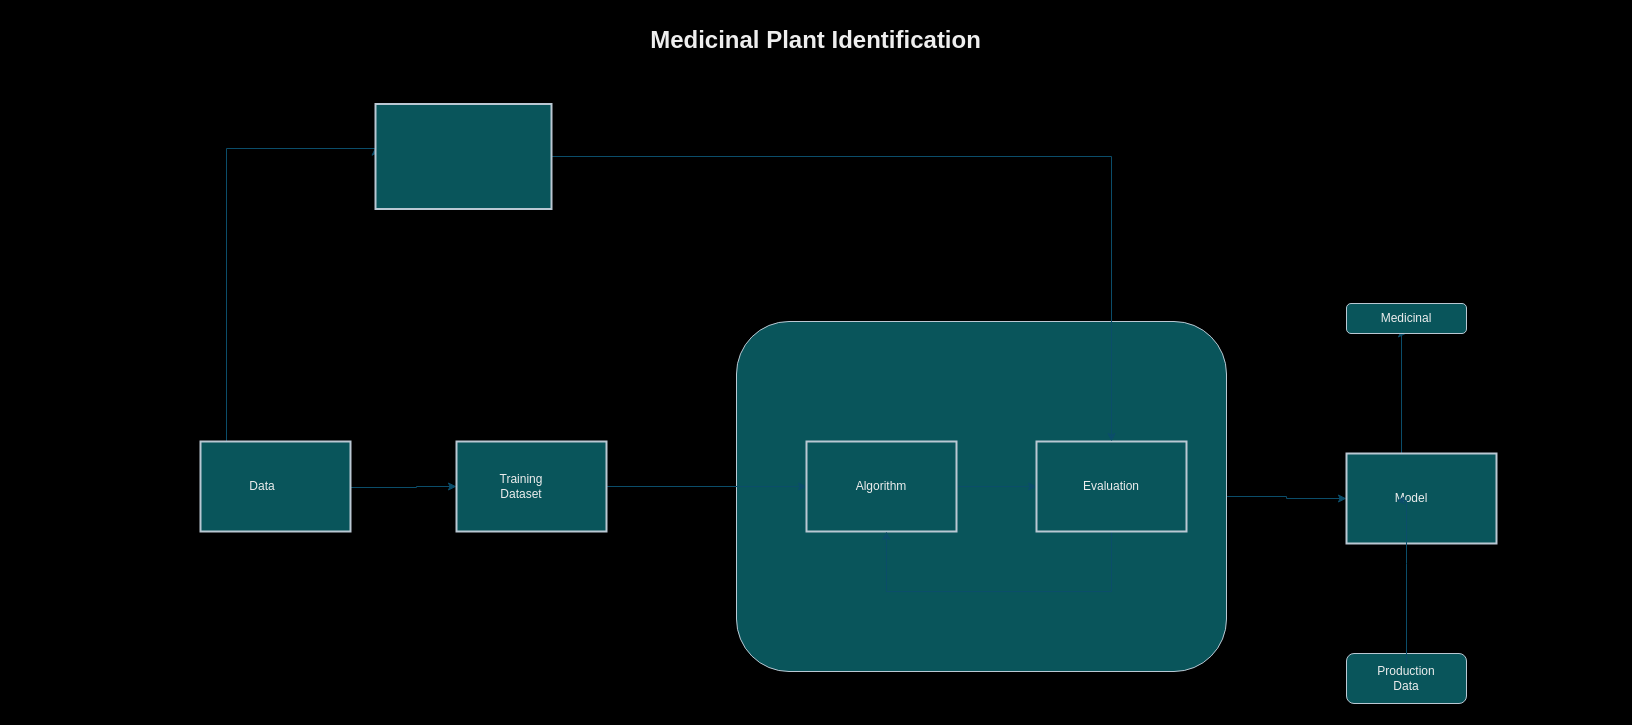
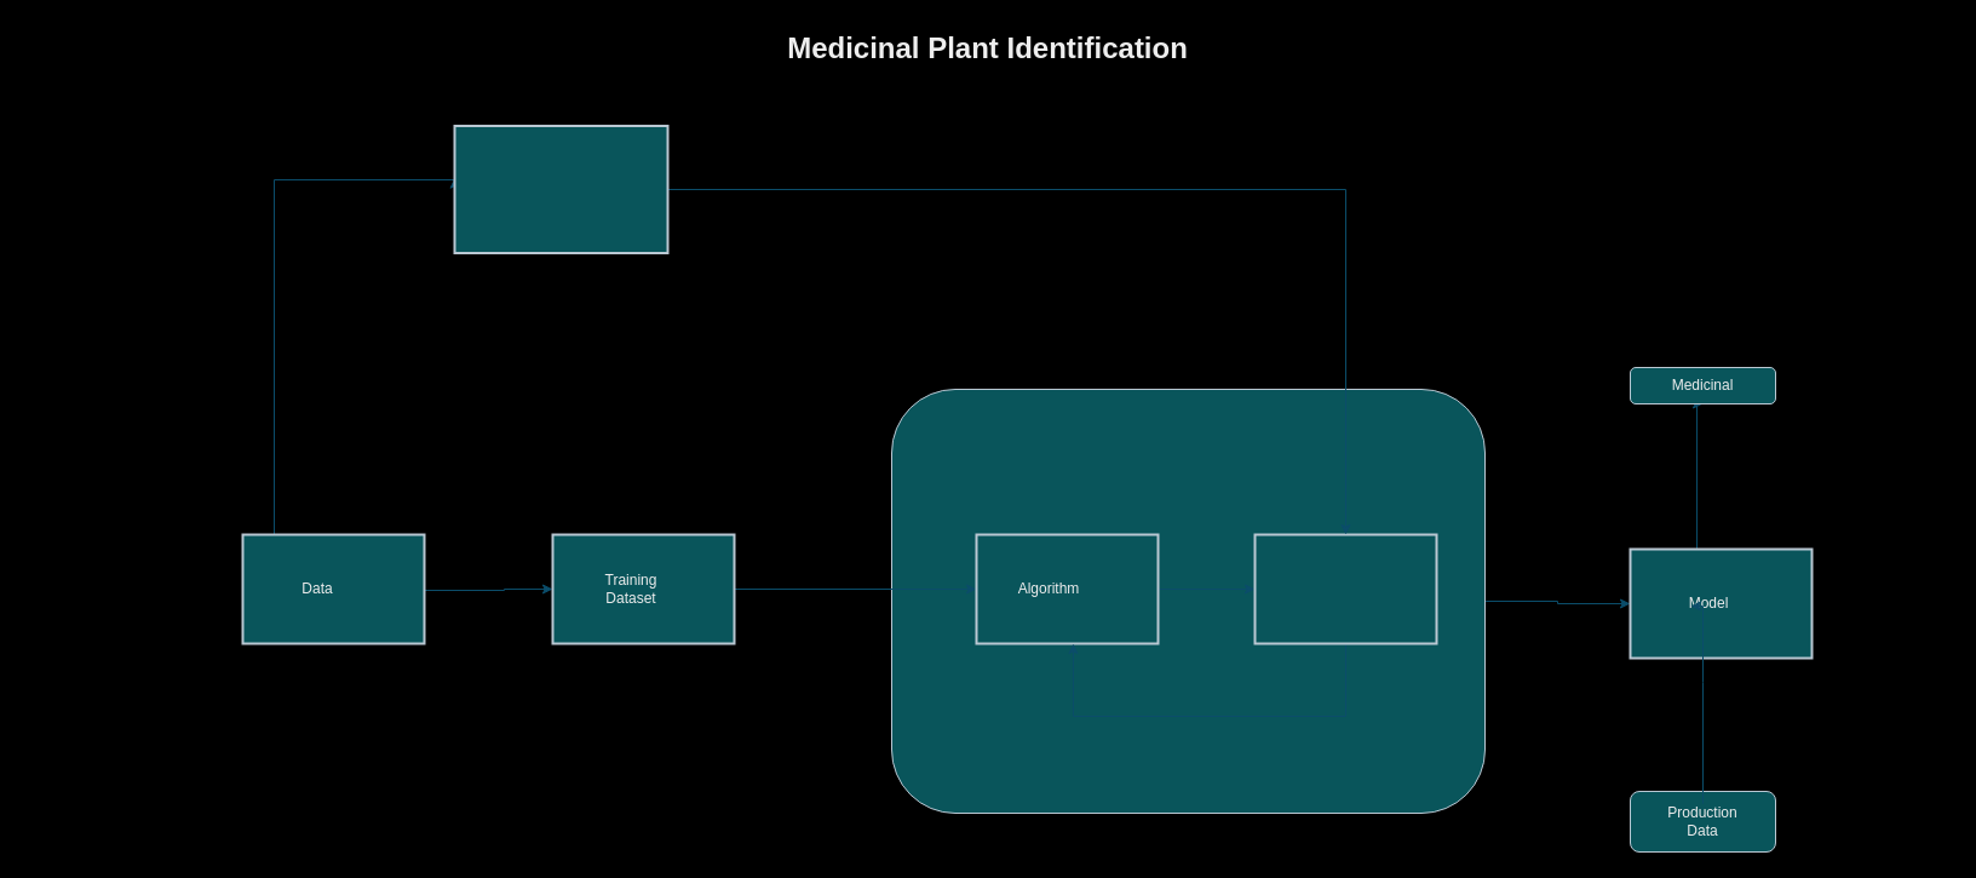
  <mxCell id="0" style=";html=1;" />
  <mxCell id="1" style=";html=1;" parent="0" />
  <mxCell id="2" style="edgeStyle=orthogonalEdgeStyle;rounded=0;orthogonalLoop=1;jettySize=auto;html=1;entryX=0;entryY=0.5;entryDx=0;entryDy=0;labelBackgroundColor=none;strokeColor=#0B4D6A;fontColor=default;" parent="1" source="3" target="21" edge="1"><mxGeometry relative="1" as="geometry"><Array as="points"><mxPoint x="1286" y="496" /><mxPoint x="1286" y="498" /></Array></mxGeometry></mxCell>
  <mxCell id="3" value="" style="rounded=1;whiteSpace=wrap;html=1;labelBackgroundColor=none;fillColor=#09555B;strokeColor=#BAC8D3;fontColor=#EEEEEE;" parent="1" vertex="1"><mxGeometry x="736" y="321" width="490" height="350" as="geometry" /></mxCell>
  <mxCell id="4" style="edgeStyle=orthogonalEdgeStyle;rounded=0;orthogonalLoop=1;jettySize=auto;html=1;labelBackgroundColor=none;strokeColor=#0B4D6A;fontColor=default;entryX=0;entryY=0.5;entryDx=0;entryDy=0;" parent="1" source="6" edge="1" target="10"><mxGeometry relative="1" as="geometry"><mxPoint x="416" y="486" as="targetPoint" /><Array as="points"><mxPoint x="416" y="487" /></Array></mxGeometry></mxCell>
  <mxCell id="5" style="edgeStyle=orthogonalEdgeStyle;rounded=0;orthogonalLoop=1;jettySize=auto;html=1;entryX=0;entryY=0.411;entryDx=0;entryDy=0;entryPerimeter=0;labelBackgroundColor=none;strokeColor=#0B4D6A;fontColor=default;" parent="1" source="6" target="19" edge="1"><mxGeometry relative="1" as="geometry"><Array as="points"><mxPoint x="226" y="148" /></Array></mxGeometry></mxCell>
  <mxCell id="6" value="" style="strokeWidth=2;dashed=0;align=center;fontSize=12;shape=rect;verticalLabelPosition=bottom;verticalAlign=top;fillColor=#09555B;labelBackgroundColor=none;strokeColor=#BAC8D3;fontColor=#EEEEEE;" parent="1" vertex="1"><mxGeometry x="200" y="441" width="150" height="90" as="geometry" /></mxCell>
  <mxCell id="7" value="Medicinal Plant Identification" style="text;strokeColor=none;fillColor=none;html=1;fontSize=24;fontStyle=1;verticalAlign=middle;align=center;labelBackgroundColor=none;fontColor=#EEEEEE;" parent="1" vertex="1"><mxGeometry x="20" y="20" width="1590" height="40" as="geometry" /></mxCell>
  <mxCell id="8" value="Data" style="text;html=1;strokeColor=none;fillColor=none;align=center;verticalAlign=middle;whiteSpace=wrap;rounded=0;labelBackgroundColor=none;fontColor=#EEEEEE;" parent="1" vertex="1"><mxGeometry x="232" y="471" width="60" height="30" as="geometry" /></mxCell>
  <mxCell id="9" style="edgeStyle=orthogonalEdgeStyle;rounded=0;orthogonalLoop=1;jettySize=auto;html=1;entryX=0;entryY=0.5;entryDx=0;entryDy=0;labelBackgroundColor=none;strokeColor=#0B4D6A;fontColor=default;" parent="1" source="10" target="13" edge="1"><mxGeometry relative="1" as="geometry" /></mxCell>
  <mxCell id="10" value="" style="strokeWidth=2;dashed=0;align=center;fontSize=12;shape=rect;verticalLabelPosition=bottom;verticalAlign=top;fillColor=#09555B;labelBackgroundColor=none;strokeColor=#BAC8D3;fontColor=#EEEEEE;" parent="1" vertex="1"><mxGeometry x="456" y="441" width="150" height="90" as="geometry" /></mxCell>
  <mxCell id="11" value="Training Dataset" style="text;html=1;strokeColor=none;fillColor=none;align=center;verticalAlign=middle;whiteSpace=wrap;rounded=0;labelBackgroundColor=none;fontColor=#EEEEEE;" parent="1" vertex="1"><mxGeometry x="491" y="471" width="60" height="30" as="geometry" /></mxCell>
  <mxCell id="12" style="edgeStyle=orthogonalEdgeStyle;rounded=0;orthogonalLoop=1;jettySize=auto;html=1;labelBackgroundColor=none;strokeColor=#0B4D6A;fontColor=default;" parent="1" source="13" target="16" edge="1"><mxGeometry relative="1" as="geometry" /></mxCell>
  <mxCell id="13" value="" style="strokeWidth=2;dashed=0;align=center;fontSize=12;shape=rect;verticalLabelPosition=bottom;verticalAlign=top;fillColor=#09555B;labelBackgroundColor=none;strokeColor=#BAC8D3;fontColor=#EEEEEE;" parent="1" vertex="1"><mxGeometry x="806" y="441" width="150" height="90" as="geometry" /></mxCell>
- <mxCell id="14" value="Algorithm" style="text;html=1;strokeColor=none;fillColor=none;align=center;verticalAlign=middle;whiteSpace=wrap;rounded=0;labelBackgroundColor=none;fontColor=#EEEEEE;" parent="1" vertex="1"><mxGeometry x="851" y="471" width="60" height="30" as="geometry" /></mxCell>
+ <mxCell id="14" value="Algorithm" style="text;html=1;strokeColor=none;fillColor=none;align=center;verticalAlign=middle;whiteSpace=wrap;rounded=0;labelBackgroundColor=none;fontColor=#EEEEEE;" parent="1" vertex="1"><mxGeometry x="836" y="471" width="60" height="30" as="geometry" /></mxCell>
  <mxCell id="15" style="edgeStyle=orthogonalEdgeStyle;rounded=0;orthogonalLoop=1;jettySize=auto;html=1;entryX=0.306;entryY=0.6;entryDx=0;entryDy=0;entryPerimeter=0;labelBackgroundColor=none;strokeColor=#0B4D6A;fontColor=default;" parent="1" source="16" target="3" edge="1"><mxGeometry relative="1" as="geometry"><Array as="points"><mxPoint x="1111" y="591" /><mxPoint x="886" y="591" /></Array></mxGeometry></mxCell>
  <mxCell id="16" value="" style="strokeWidth=2;dashed=0;align=center;fontSize=12;shape=rect;verticalLabelPosition=bottom;verticalAlign=top;fillColor=#09555B;labelBackgroundColor=none;strokeColor=#BAC8D3;fontColor=#EEEEEE;" parent="1" vertex="1"><mxGeometry x="1036" y="441" width="150" height="90" as="geometry" /></mxCell>
- <mxCell id="17" value="Evaluation" style="text;html=1;strokeColor=none;fillColor=none;align=center;verticalAlign=middle;whiteSpace=wrap;rounded=0;labelBackgroundColor=none;fontColor=#EEEEEE;" parent="1" vertex="1"><mxGeometry x="1081" y="471" width="60" height="30" as="geometry" /></mxCell>
  <mxCell id="18" style="edgeStyle=orthogonalEdgeStyle;rounded=0;orthogonalLoop=1;jettySize=auto;html=1;labelBackgroundColor=none;strokeColor=#0B4D6A;fontColor=default;" parent="1" source="19" target="16" edge="1"><mxGeometry relative="1" as="geometry" /></mxCell>
  <mxCell id="19" value="" style="strokeWidth=2;dashed=0;align=center;fontSize=12;shape=rect;verticalLabelPosition=bottom;verticalAlign=top;fillColor=#09555B;labelBackgroundColor=none;strokeColor=#BAC8D3;fontColor=#EEEEEE;" parent="1" vertex="1"><mxGeometry x="375" y="103.5" width="176" height="105" as="geometry" /></mxCell>
  <mxCell id="20" style="edgeStyle=orthogonalEdgeStyle;rounded=0;orthogonalLoop=1;jettySize=auto;html=1;exitX=0.5;exitY=0;exitDx=0;exitDy=0;entryX=0.5;entryY=1;entryDx=0;entryDy=0;labelBackgroundColor=none;strokeColor=#0B4D6A;fontColor=default;" parent="1" source="21" target="24" edge="1"><mxGeometry relative="1" as="geometry"><Array as="points"><mxPoint x="1401" y="453" /><mxPoint x="1401" y="333" /></Array></mxGeometry></mxCell>
  <mxCell id="21" value="" style="strokeWidth=2;dashed=0;align=center;fontSize=12;shape=rect;verticalLabelPosition=bottom;verticalAlign=top;fillColor=#09555B;labelBackgroundColor=none;strokeColor=#BAC8D3;fontColor=#EEEEEE;" parent="1" vertex="1"><mxGeometry x="1346" y="453" width="150" height="90" as="geometry" /></mxCell>
  <mxCell id="22" value="Model" style="text;html=1;strokeColor=none;fillColor=none;align=center;verticalAlign=middle;whiteSpace=wrap;rounded=0;labelBackgroundColor=none;fontColor=#EEEEEE;" parent="1" vertex="1"><mxGeometry x="1381" y="483" width="60" height="30" as="geometry" /></mxCell>
  <mxCell id="23" value="" style="rounded=1;whiteSpace=wrap;html=1;labelBackgroundColor=none;fillColor=#09555B;strokeColor=#BAC8D3;fontColor=#EEEEEE;" parent="1" vertex="1"><mxGeometry x="1346" y="303" width="120" height="30" as="geometry" /></mxCell>
  <mxCell id="24" value="Medicinal" style="text;html=1;strokeColor=none;fillColor=none;align=center;verticalAlign=middle;whiteSpace=wrap;rounded=0;labelBackgroundColor=none;fontColor=#EEEEEE;" parent="1" vertex="1"><mxGeometry x="1376" y="303" width="60" height="30" as="geometry" /></mxCell>
  <mxCell id="25" value="" style="rounded=1;whiteSpace=wrap;html=1;labelBackgroundColor=none;fillColor=#09555B;strokeColor=#BAC8D3;fontColor=#EEEEEE;" parent="1" vertex="1"><mxGeometry x="1346" y="653" width="120" height="50" as="geometry" /></mxCell>
  <mxCell id="26" value="" style="edgeStyle=orthogonalEdgeStyle;rounded=0;orthogonalLoop=1;jettySize=auto;html=1;labelBackgroundColor=none;strokeColor=#0B4D6A;fontColor=default;" parent="1" source="27" edge="1"><mxGeometry relative="1" as="geometry"><Array as="points"><mxPoint x="1406" y="563" /><mxPoint x="1406" y="563" /></Array><mxPoint x="1396" y="500" as="targetPoint" /></mxGeometry></mxCell>
  <mxCell id="27" value="Production Data" style="text;html=1;strokeColor=none;fillColor=none;align=center;verticalAlign=middle;whiteSpace=wrap;rounded=0;labelBackgroundColor=none;fontColor=#EEEEEE;" parent="1" vertex="1"><mxGeometry x="1376" y="663" width="60" height="30" as="geometry" /></mxCell>
